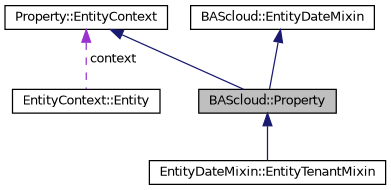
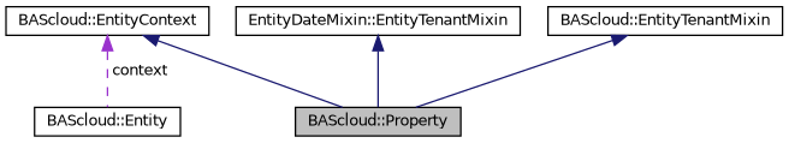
  digraph {
    node [color=black fillcolor=white fontname=Helvetica fontsize=10 shape=record style=filled]
    edge [color=midnightblue dir=back fontname=Helvetica fontsize=10 labelfontname=Helvetica labelfontsize=10 style=solid]
    n1 [fillcolor=grey75 fontcolor=black height=0.2 label="BAScloud::Property" width=0.4]
-   n2 [height=0.2 label="EntityContext::Entity" width=0.4]
-   n3 [height=0.2 label="Property::EntityContext" width=0.4]
+   n2 [height=0.2 label="BAScloud::Entity" width=0.4]
+   n3 [height=0.2 label="BAScloud::EntityContext" width=0.4]
    n4 [height=0.2 label="EntityDateMixin::EntityTenantMixin" width=0.4]
-   n5 [height=0.2 label="BAScloud::EntityDateMixin" width=0.4]
+   n5 [height=0.2 label="BAScloud::EntityTenantMixin" width=0.4]
    n3 -> n1
    n3 -> n2 [color=darkorchid3 label=" context" style=dashed]
-   n1 -> n4
+   n4 -> n1
    n5 -> n1
  }
